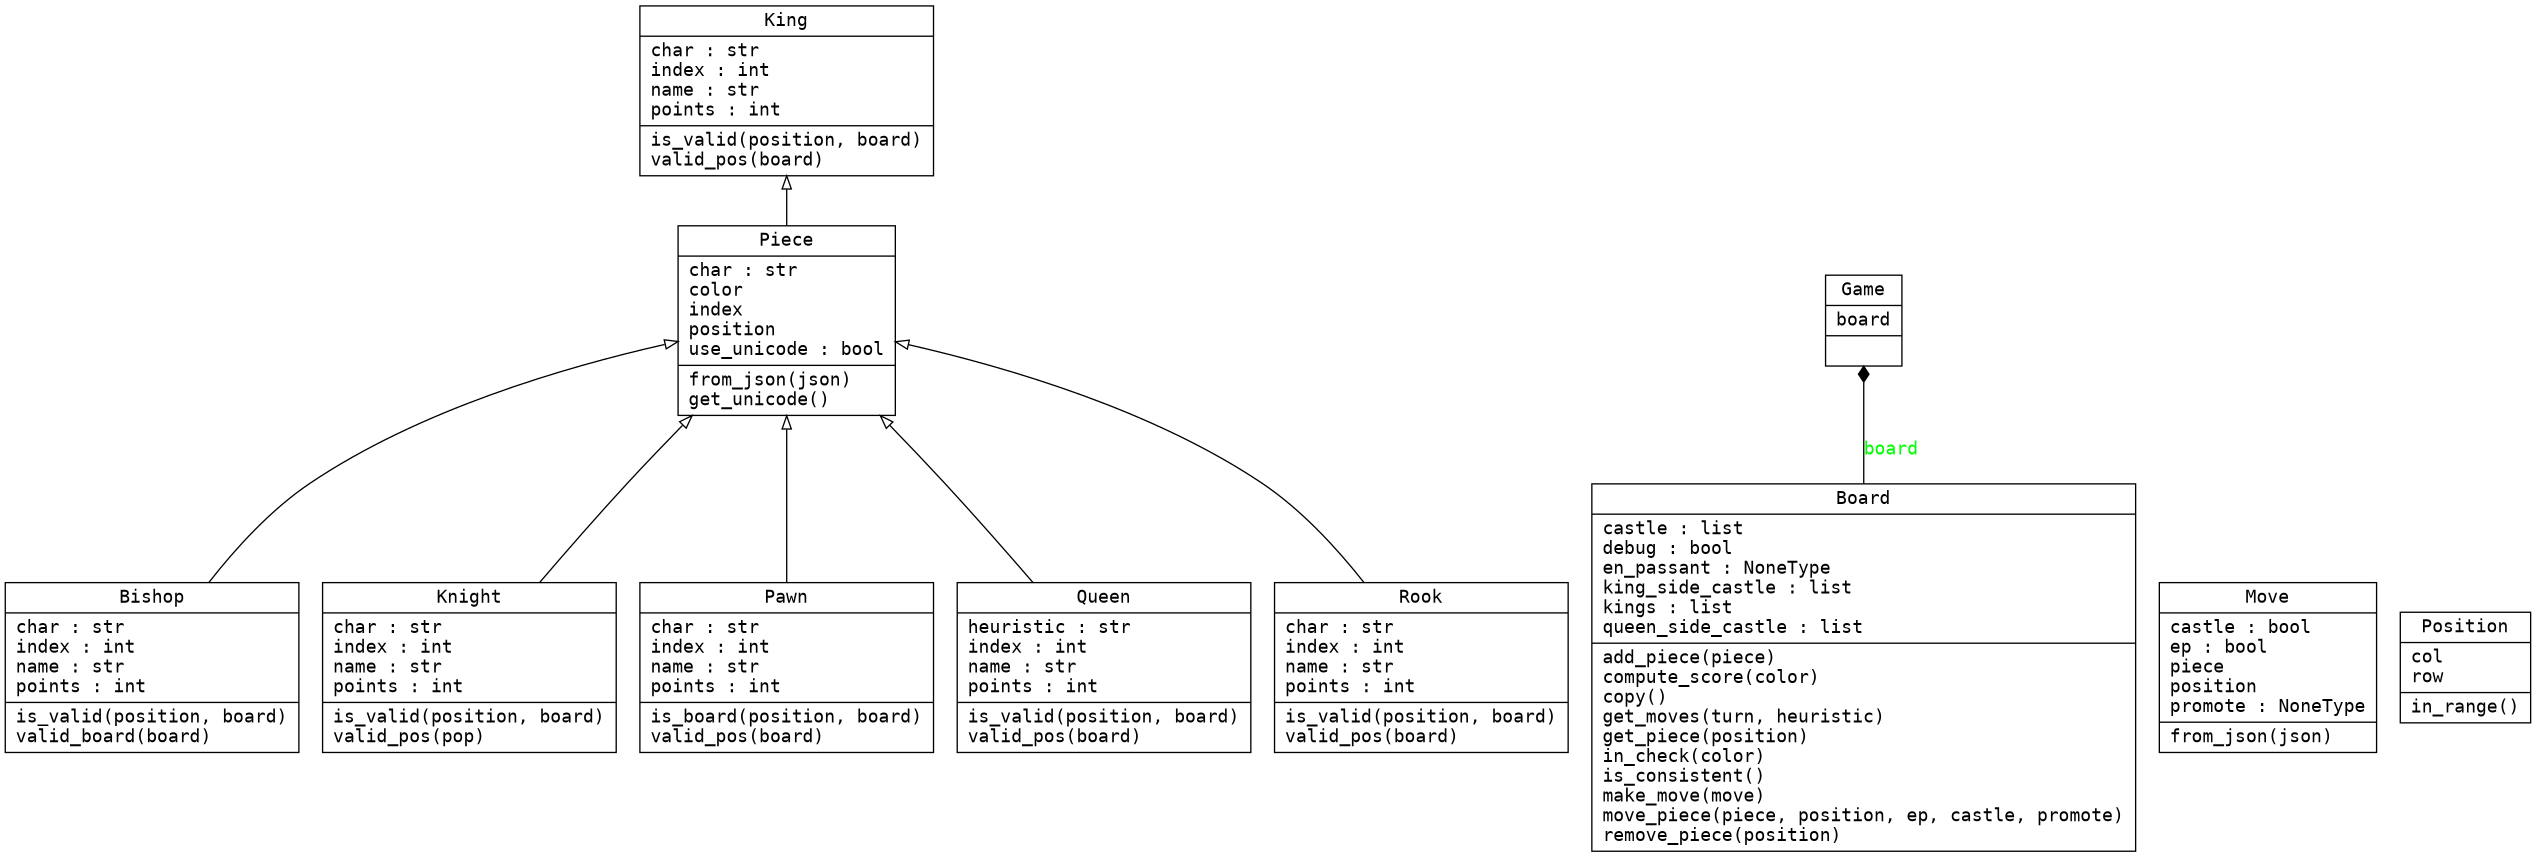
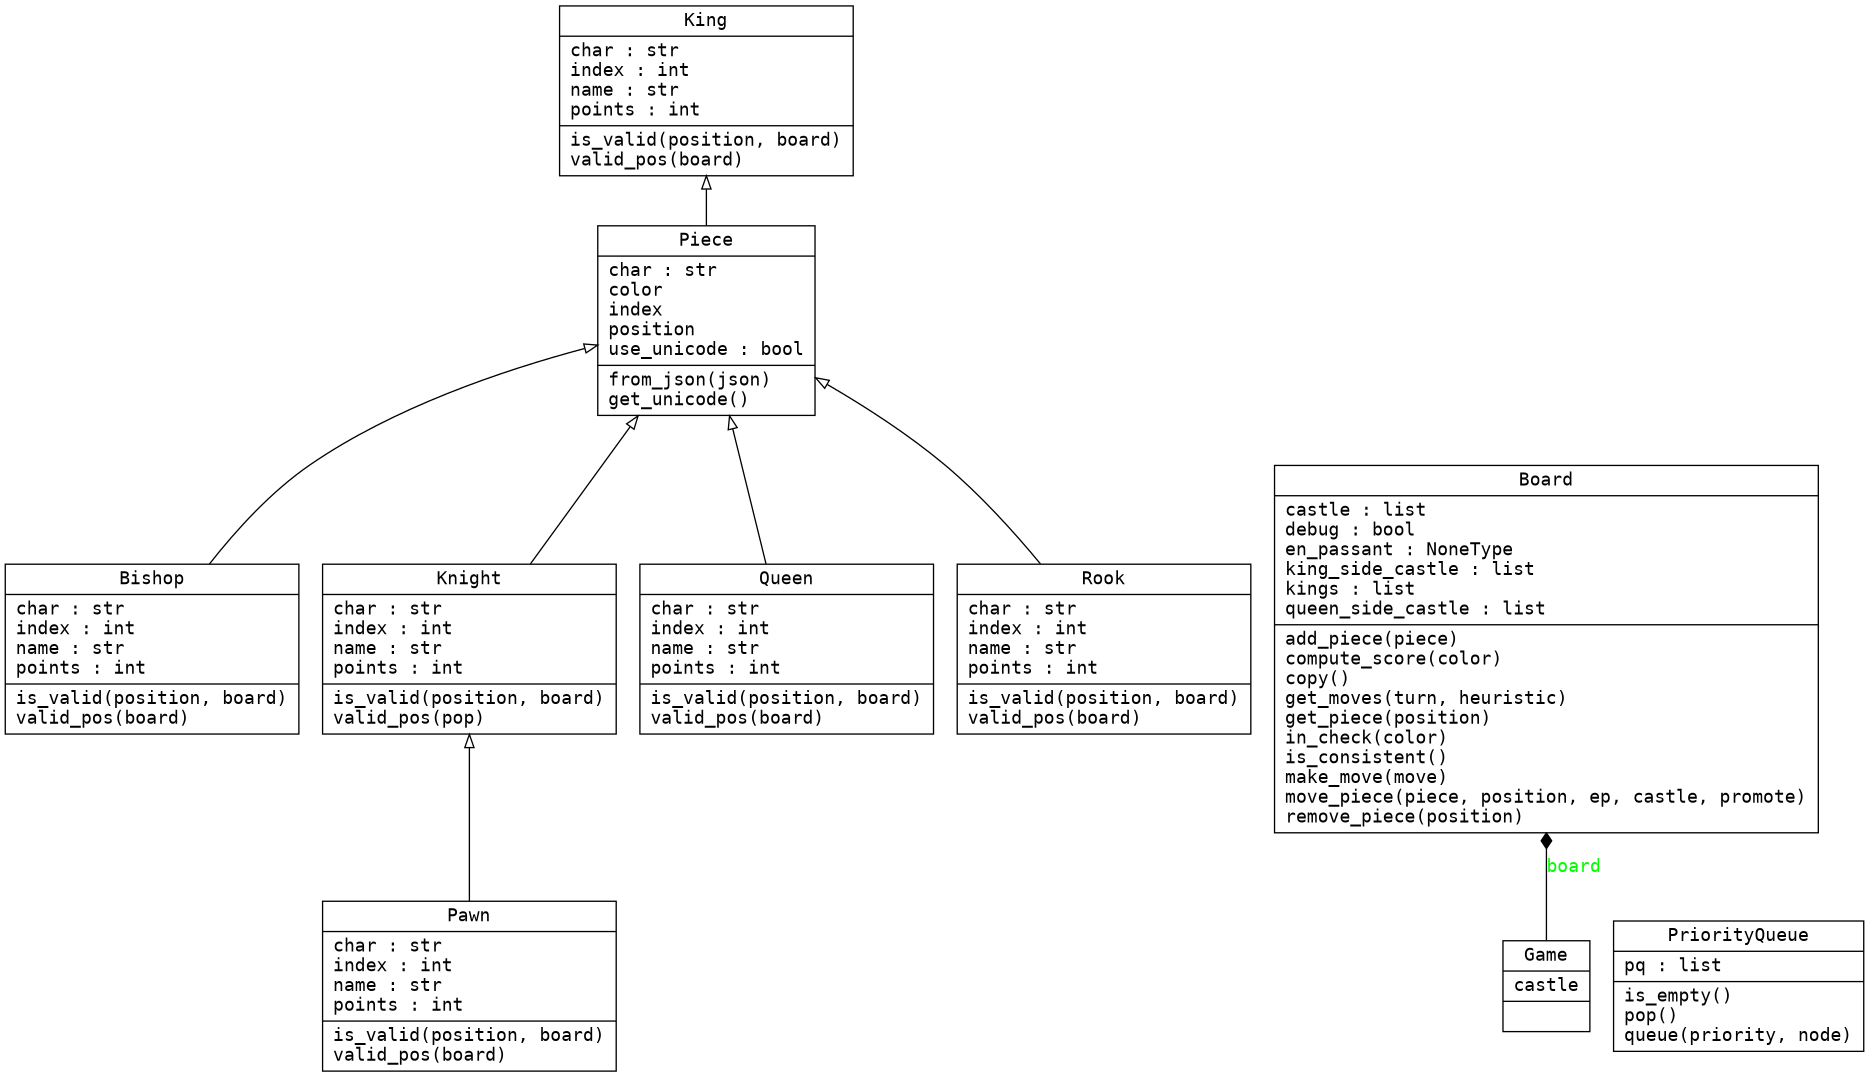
  digraph {
    fontname="DejaVu Sans Mono"
    rankdir=BT
    node [color=black fontcolor=black fontname="DejaVu Sans Mono" shape=record style=solid]
    edge [arrowhead=empty arrowtail=none fontname="DejaVu Sans Mono"]
-   n1 [label="{Bishop|char : str\lindex : int\lname : str\lpoints : int\l|is_valid(position, board)\lvalid_board(board)\l}"]
+   n1 [label="{Bishop|char : str\lindex : int\lname : str\lpoints : int\l|is_valid(position, board)\lvalid_pos(board)\l}"]
    n2 [label="{Piece|char : str\lcolor\lindex\lposition\luse_unicode : bool\l|from_json(json)\lget_unicode()\l}"]
    n3 [label="{King|char : str\lindex : int\lname : str\lpoints : int\l|is_valid(position, board)\lvalid_pos(board)\l}"]
    n4 [label="{Board|castle : list\ldebug : bool\len_passant : NoneType\lking_side_castle : list\lkings : list\lqueen_side_castle : list\l|add_piece(piece)\lcompute_score(color)\lcopy()\lget_moves(turn, heuristic)\lget_piece(position)\lin_check(color)\lis_consistent()\lmake_move(move)\lmove_piece(piece, position, ep, castle, promote)\lremove_piece(position)\l}"]
-   n5 [label="{Game|board\l|}"]
+   n5 [label="{Game|castle\l|}"]
    n6 [label="{Knight|char : str\lindex : int\lname : str\lpoints : int\l|is_valid(position, board)\lvalid_pos(pop)\l}"]
-   n7 [label="{Move|castle : bool\lep : bool\lpiece\lposition\lpromote : NoneType\l|from_json(json)\l}"]
-   n8 [label="{Pawn|char : str\lindex : int\lname : str\lpoints : int\l|is_board(position, board)\lvalid_pos(board)\l}"]
-   n9 [label="{Position|col\lrow\l|in_range()\l}"]
-   n11 [label="{Queen|heuristic : str\lindex : int\lname : str\lpoints : int\l|is_valid(position, board)\lvalid_pos(board)\l}"]
+   n8 [label="{Pawn|char : str\lindex : int\lname : str\lpoints : int\l|is_valid(position, board)\lvalid_pos(board)\l}"]
+   n10 [label="{PriorityQueue|pq : list\l|is_empty()\lpop()\lqueue(priority, node)\l}"]
+   n11 [label="{Queen|char : str\lindex : int\lname : str\lpoints : int\l|is_valid(position, board)\lvalid_pos(board)\l}"]
    n12 [label="{Rook|char : str\lindex : int\lname : str\lpoints : int\l|is_valid(position, board)\lvalid_pos(board)\l}"]
    n1 -> n2
    n2 -> n3
-   n4 -> n5 [arrowhead=diamond fontcolor=green label=board style=solid]
+   n5 -> n4 [arrowhead=diamond fontcolor=green label=board style=solid]
    n6 -> n2
-   n8 -> n2
+   n8 -> n6
    n11 -> n2
    n12 -> n2
  }
